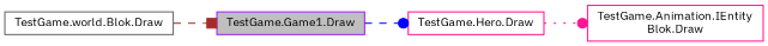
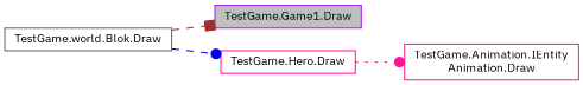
  digraph {
    fontname="IBM Plex Sans"
    rankdir=LR
    node [color=deeppink fillcolor=white fontname="IBM Plex Sans" fontsize=10 shape=record style=filled]
    edge [arrowhead=dot fontname="IBM Plex Sans" fontsize=10 labelfontname=Helvetica labelfontsize=10 style=dashed]
    n1 [color=purple fillcolor=grey75 fontcolor=black height=0.2 label="TestGame.Game1.Draw" width=0.4]
    n2 [height=0.2 label="TestGame.Hero.Draw" width=0.4]
-   n3 [height=0.2 label="TestGame.Animation.IEntity\lBlok.Draw" width=0.4]
+   n3 [height=0.2 label="TestGame.Animation.IEntity\lAnimation.Draw" width=0.4]
    n4 [color=gray40 height=0.2 label="TestGame.world.Blok.Draw" width=0.4]
-   n1 -> n2 [color=blue]
+   n4 -> n2 [color=blue]
    n2 -> n3 [color=deeppink style=dotted]
    n4 -> n1 [arrowhead=box color=brown]
  }
